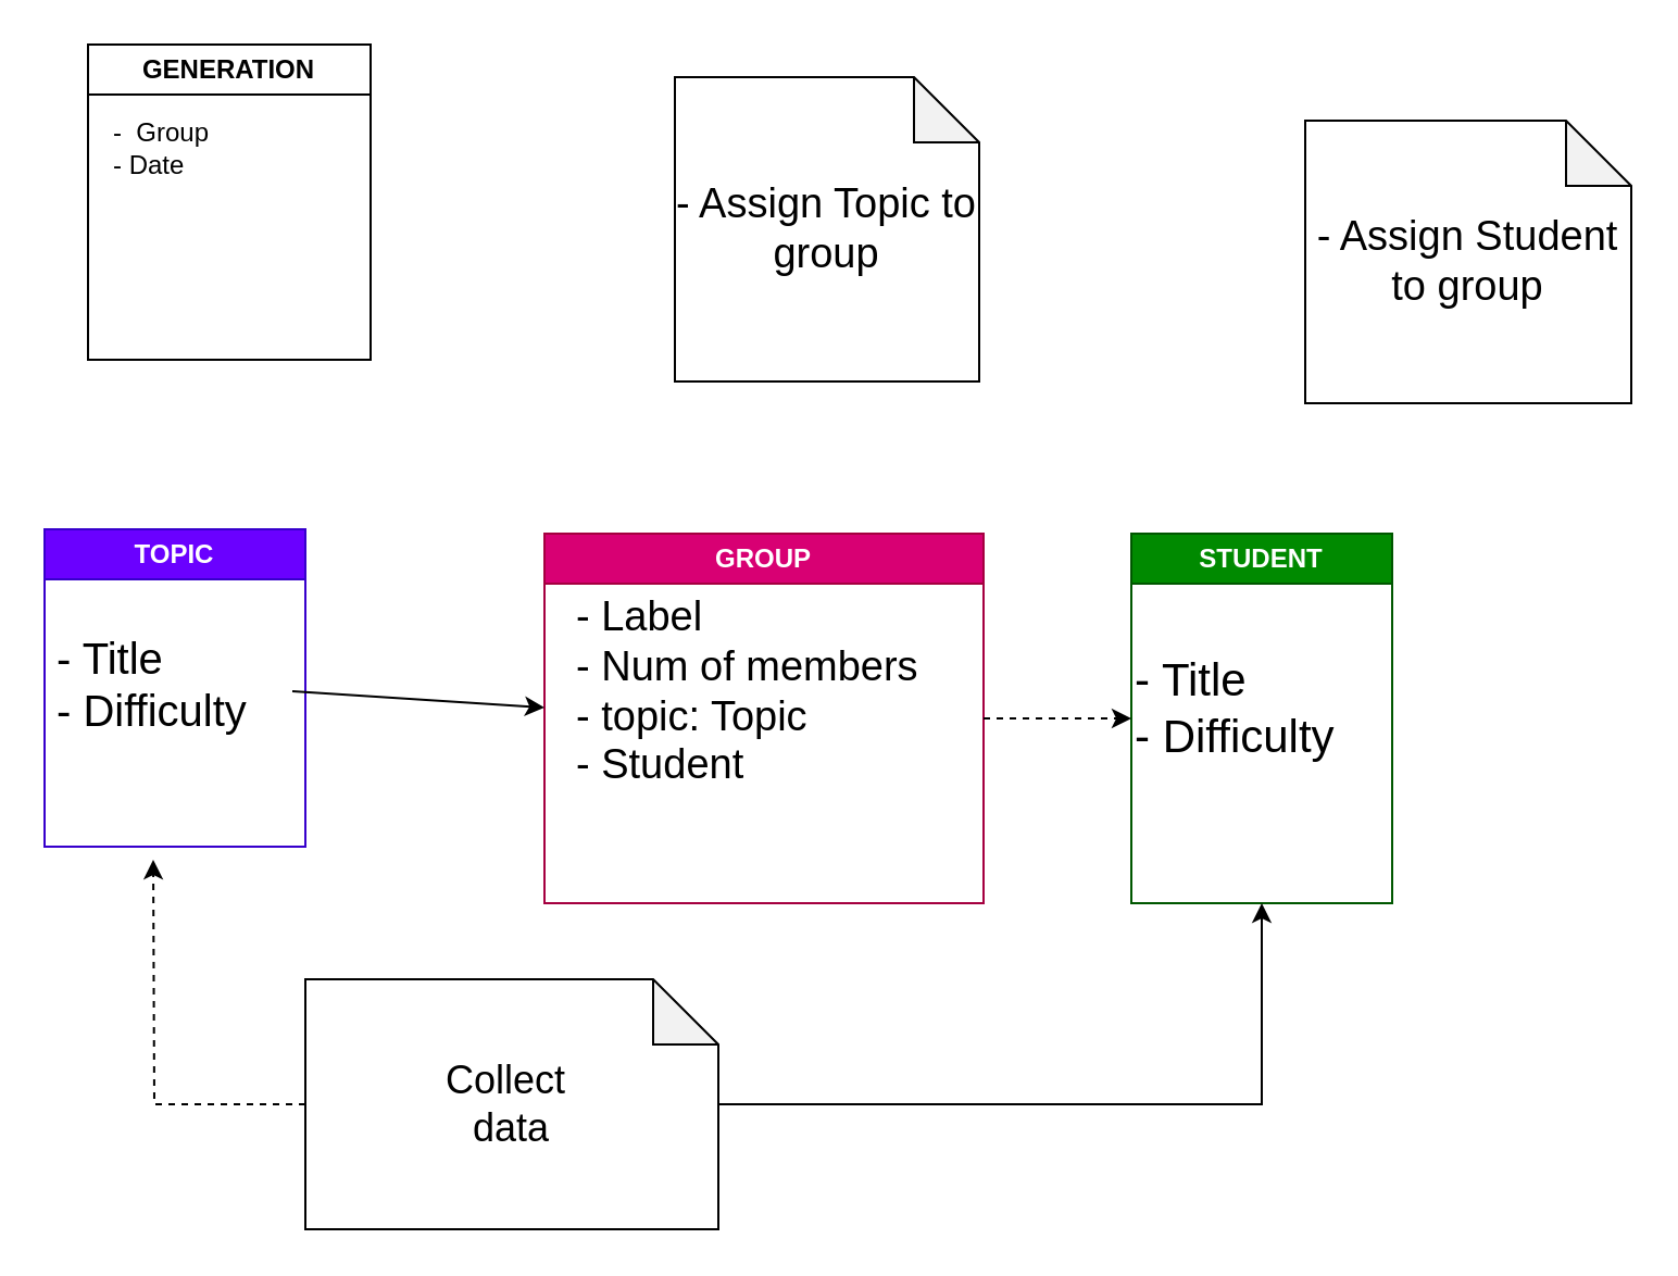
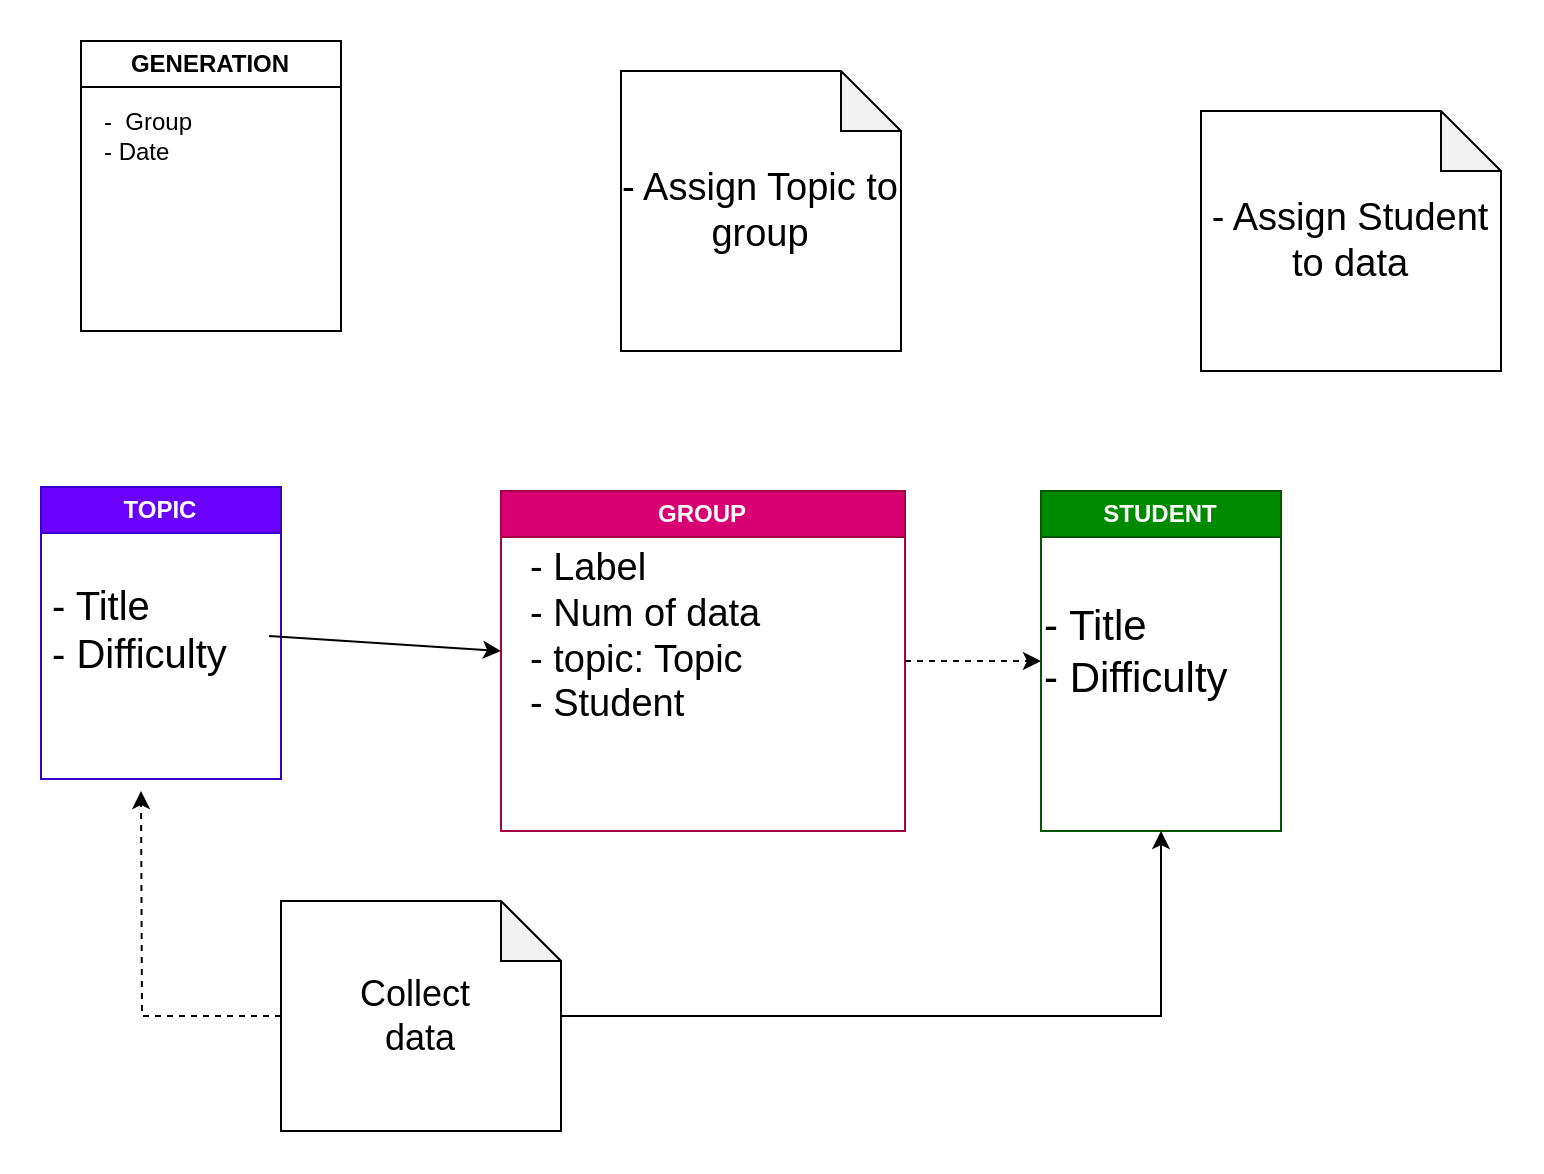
  <mxCell id="0" />
  <mxCell id="1" parent="0" />
  <mxCell id="2" value="TOPIC" style="swimlane;whiteSpace=wrap;html=1;fillColor=#6a00ff;fontColor=#ffffff;strokeColor=#3700CC;" parent="1" vertex="1"><mxGeometry x="20" y="243" width="120" height="146" as="geometry" /></mxCell>
  <mxCell id="3" value="- Title&lt;div&gt;- Difficulty&lt;/div&gt;" style="text;html=1;align=left;verticalAlign=middle;resizable=0;points=[];autosize=1;strokeColor=none;fillColor=none;fontSize=20;" parent="2" vertex="1"><mxGeometry x="4" y="41" width="110" height="60" as="geometry" /></mxCell>
  <mxCell id="4" value="GROUP" style="swimlane;whiteSpace=wrap;html=1;fillColor=#d80073;fontColor=#ffffff;strokeColor=#A50040;" parent="1" vertex="1"><mxGeometry x="250" y="245" width="202" height="170" as="geometry" /></mxCell>
- <mxCell id="5" value="- Label&lt;div&gt;- Num of members&lt;/div&gt;&lt;div&gt;- topic: Topic&lt;/div&gt;&lt;div&gt;- Student&lt;/div&gt;" style="text;html=1;align=left;verticalAlign=middle;resizable=0;points=[];autosize=1;strokeColor=none;fillColor=none;fontSize=19;" parent="4" vertex="1"><mxGeometry x="13" y="23" width="180" height="100" as="geometry" /></mxCell>
+ <mxCell id="5" value="- Label&lt;div&gt;- Num of data&lt;/div&gt;&lt;div&gt;- topic: Topic&lt;/div&gt;&lt;div&gt;- Student&lt;/div&gt;" style="text;html=1;align=left;verticalAlign=middle;resizable=0;points=[];autosize=1;strokeColor=none;fillColor=none;fontSize=19;" parent="4" vertex="1"><mxGeometry x="13" y="23" width="180" height="100" as="geometry" /></mxCell>
  <mxCell id="6" value="STUDENT" style="swimlane;whiteSpace=wrap;html=1;fillColor=#008a00;fontColor=#ffffff;strokeColor=#005700;" parent="1" vertex="1"><mxGeometry x="520" y="245" width="120" height="170" as="geometry" /></mxCell>
  <mxCell id="7" value="- Title&lt;div&gt;- Difficulty&lt;/div&gt;" style="text;html=1;align=left;verticalAlign=middle;resizable=0;points=[];autosize=1;strokeColor=none;fillColor=none;fontSize=21;" parent="6" vertex="1"><mxGeometry y="50" width="120" height="60" as="geometry" /></mxCell>
  <mxCell id="8" style="rounded=0;orthogonalLoop=1;jettySize=auto;html=1;edgeStyle=orthogonalEdgeStyle;dashed=1;" parent="1" source="10" edge="1"><mxGeometry relative="1" as="geometry"><mxPoint x="70" y="395" as="targetPoint" /></mxGeometry></mxCell>
  <mxCell id="9" style="edgeStyle=orthogonalEdgeStyle;rounded=0;orthogonalLoop=1;jettySize=auto;html=1;entryX=0.5;entryY=1;entryDx=0;entryDy=0;dashed=0;" parent="1" source="10" target="6" edge="1"><mxGeometry relative="1" as="geometry" /></mxCell>
- <mxCell id="10" value="Collect&amp;nbsp;&lt;div&gt;data&lt;/div&gt;" style="shape=note;whiteSpace=wrap;html=1;backgroundOutline=1;darkOpacity=0.05;fontSize=18;" parent="1" vertex="1"><mxGeometry x="140" y="450" width="190" height="115" as="geometry" /></mxCell>
+ <mxCell id="10" value="Collect&amp;nbsp;&lt;div&gt;data&lt;/div&gt;" style="shape=note;whiteSpace=wrap;html=1;backgroundOutline=1;darkOpacity=0.05;fontSize=18;" parent="1" vertex="1"><mxGeometry x="140" y="450" width="140" height="115" as="geometry" /></mxCell>
  <mxCell id="11" value="- Assign Topic to group" style="shape=note;whiteSpace=wrap;html=1;backgroundOutline=1;darkOpacity=0.05;fontSize=19;" parent="1" vertex="1"><mxGeometry x="310" y="35" width="140" height="140" as="geometry" /></mxCell>
- <mxCell id="12" value="- Assign Student to group" style="shape=note;whiteSpace=wrap;html=1;backgroundOutline=1;darkOpacity=0.05;fontSize=19;" parent="1" vertex="1"><mxGeometry x="600" y="55" width="150" height="130" as="geometry" /></mxCell>
+ <mxCell id="12" value="- Assign Student to data" style="shape=note;whiteSpace=wrap;html=1;backgroundOutline=1;darkOpacity=0.05;fontSize=19;" parent="1" vertex="1"><mxGeometry x="600" y="55" width="150" height="130" as="geometry" /></mxCell>
  <mxCell id="13" style="edgeStyle=orthogonalEdgeStyle;rounded=0;orthogonalLoop=1;jettySize=auto;html=1;dashed=1;" parent="1" source="4" edge="1"><mxGeometry relative="1" as="geometry"><mxPoint x="520" y="330" as="targetPoint" /></mxGeometry></mxCell>
  <mxCell id="14" value="GENERATION" style="swimlane;whiteSpace=wrap;html=1;" parent="1" vertex="1"><mxGeometry x="40" y="20" width="130" height="145" as="geometry" /></mxCell>
  <mxCell id="15" value="-&amp;nbsp; Group&lt;div&gt;- Date&lt;/div&gt;" style="text;html=1;align=left;verticalAlign=middle;resizable=0;points=[];autosize=1;strokeColor=none;fillColor=none;" parent="1" vertex="1"><mxGeometry x="50" y="48" width="70" height="40" as="geometry" /></mxCell>
  <mxCell id="16" style="edgeStyle=none;html=1;" parent="1" source="3" edge="1"><mxGeometry relative="1" as="geometry"><mxPoint x="250" y="325" as="targetPoint" /></mxGeometry></mxCell>
